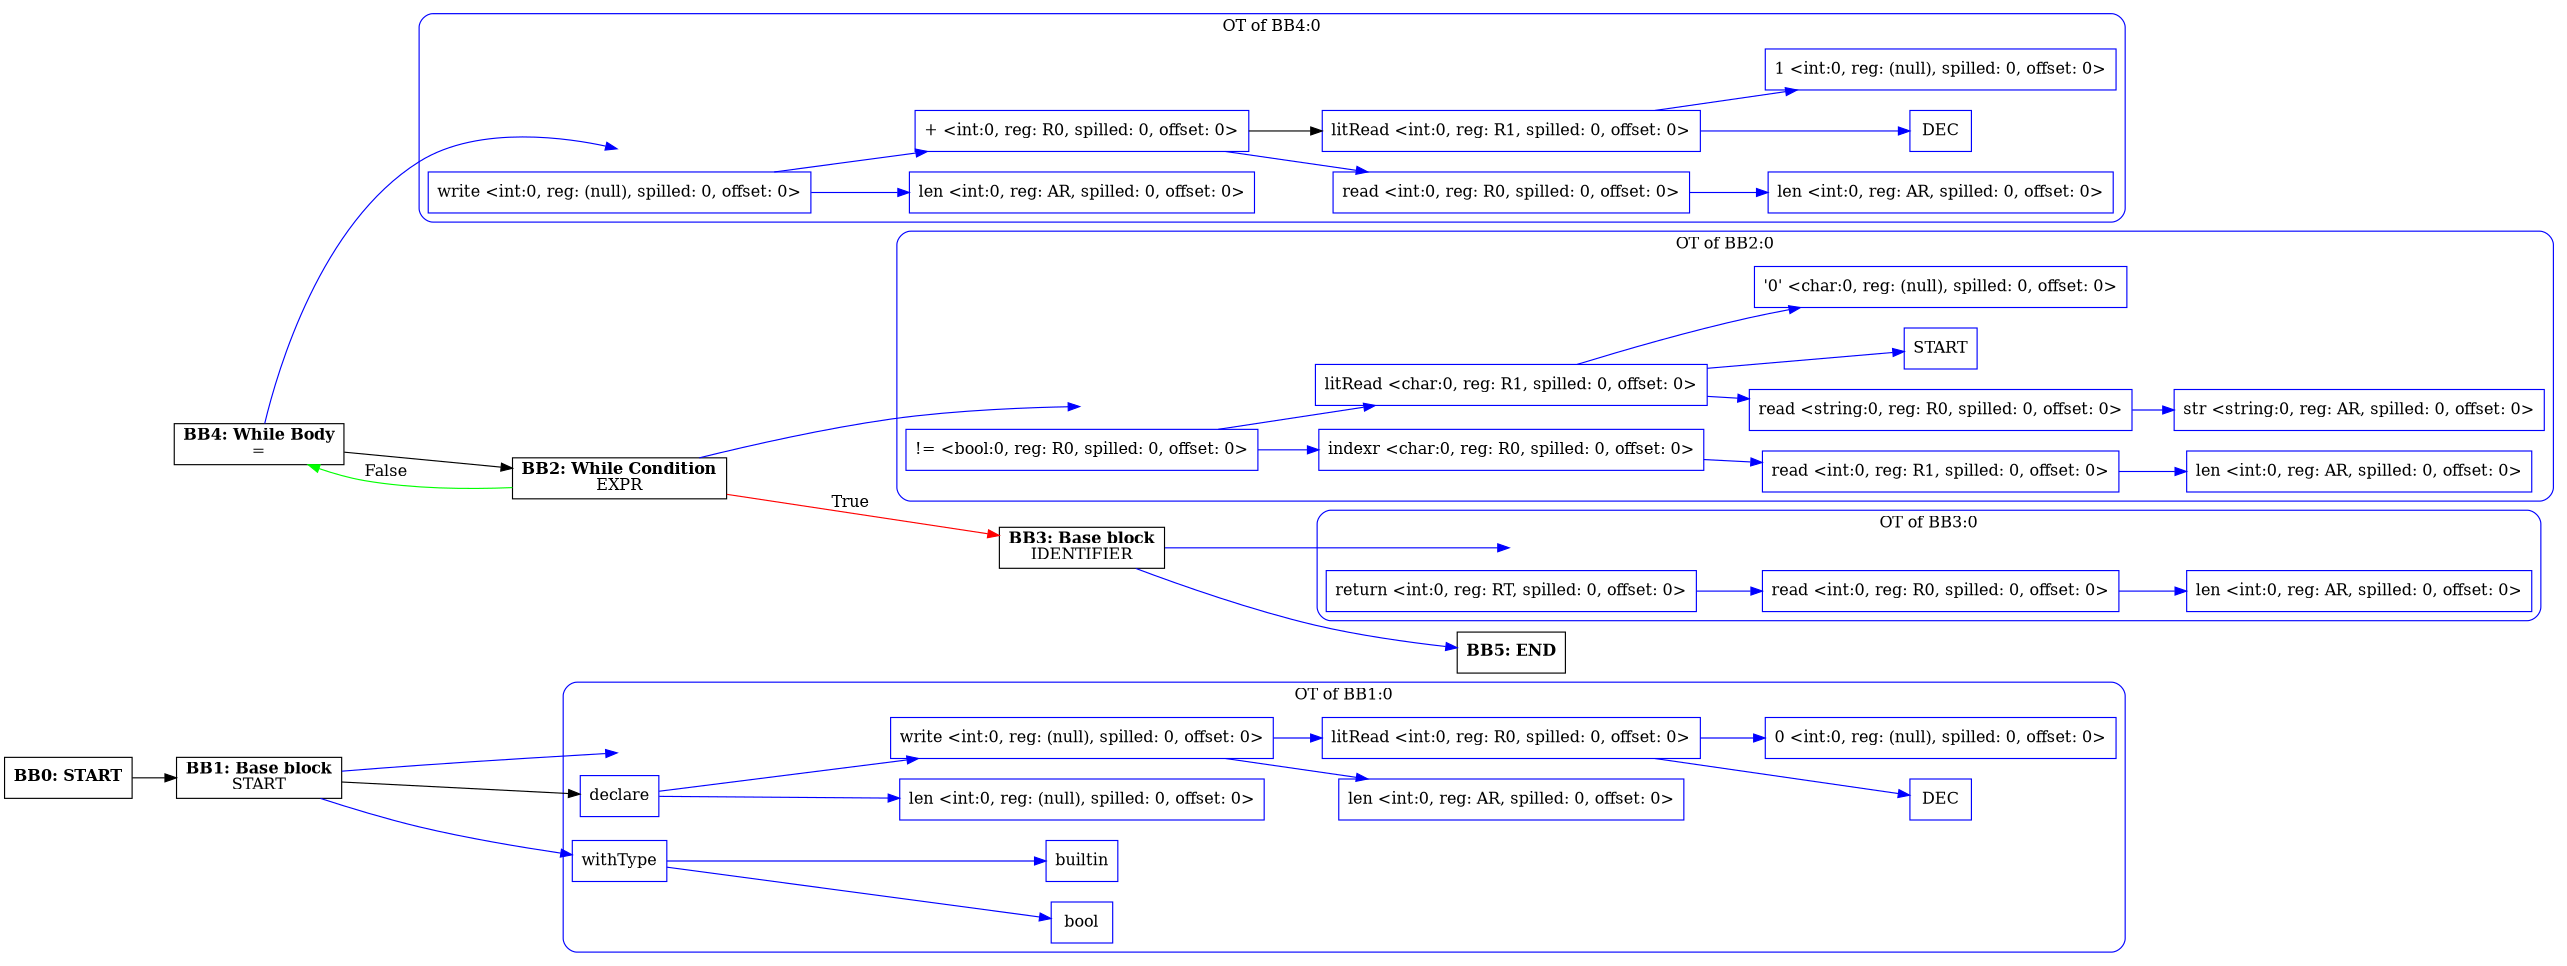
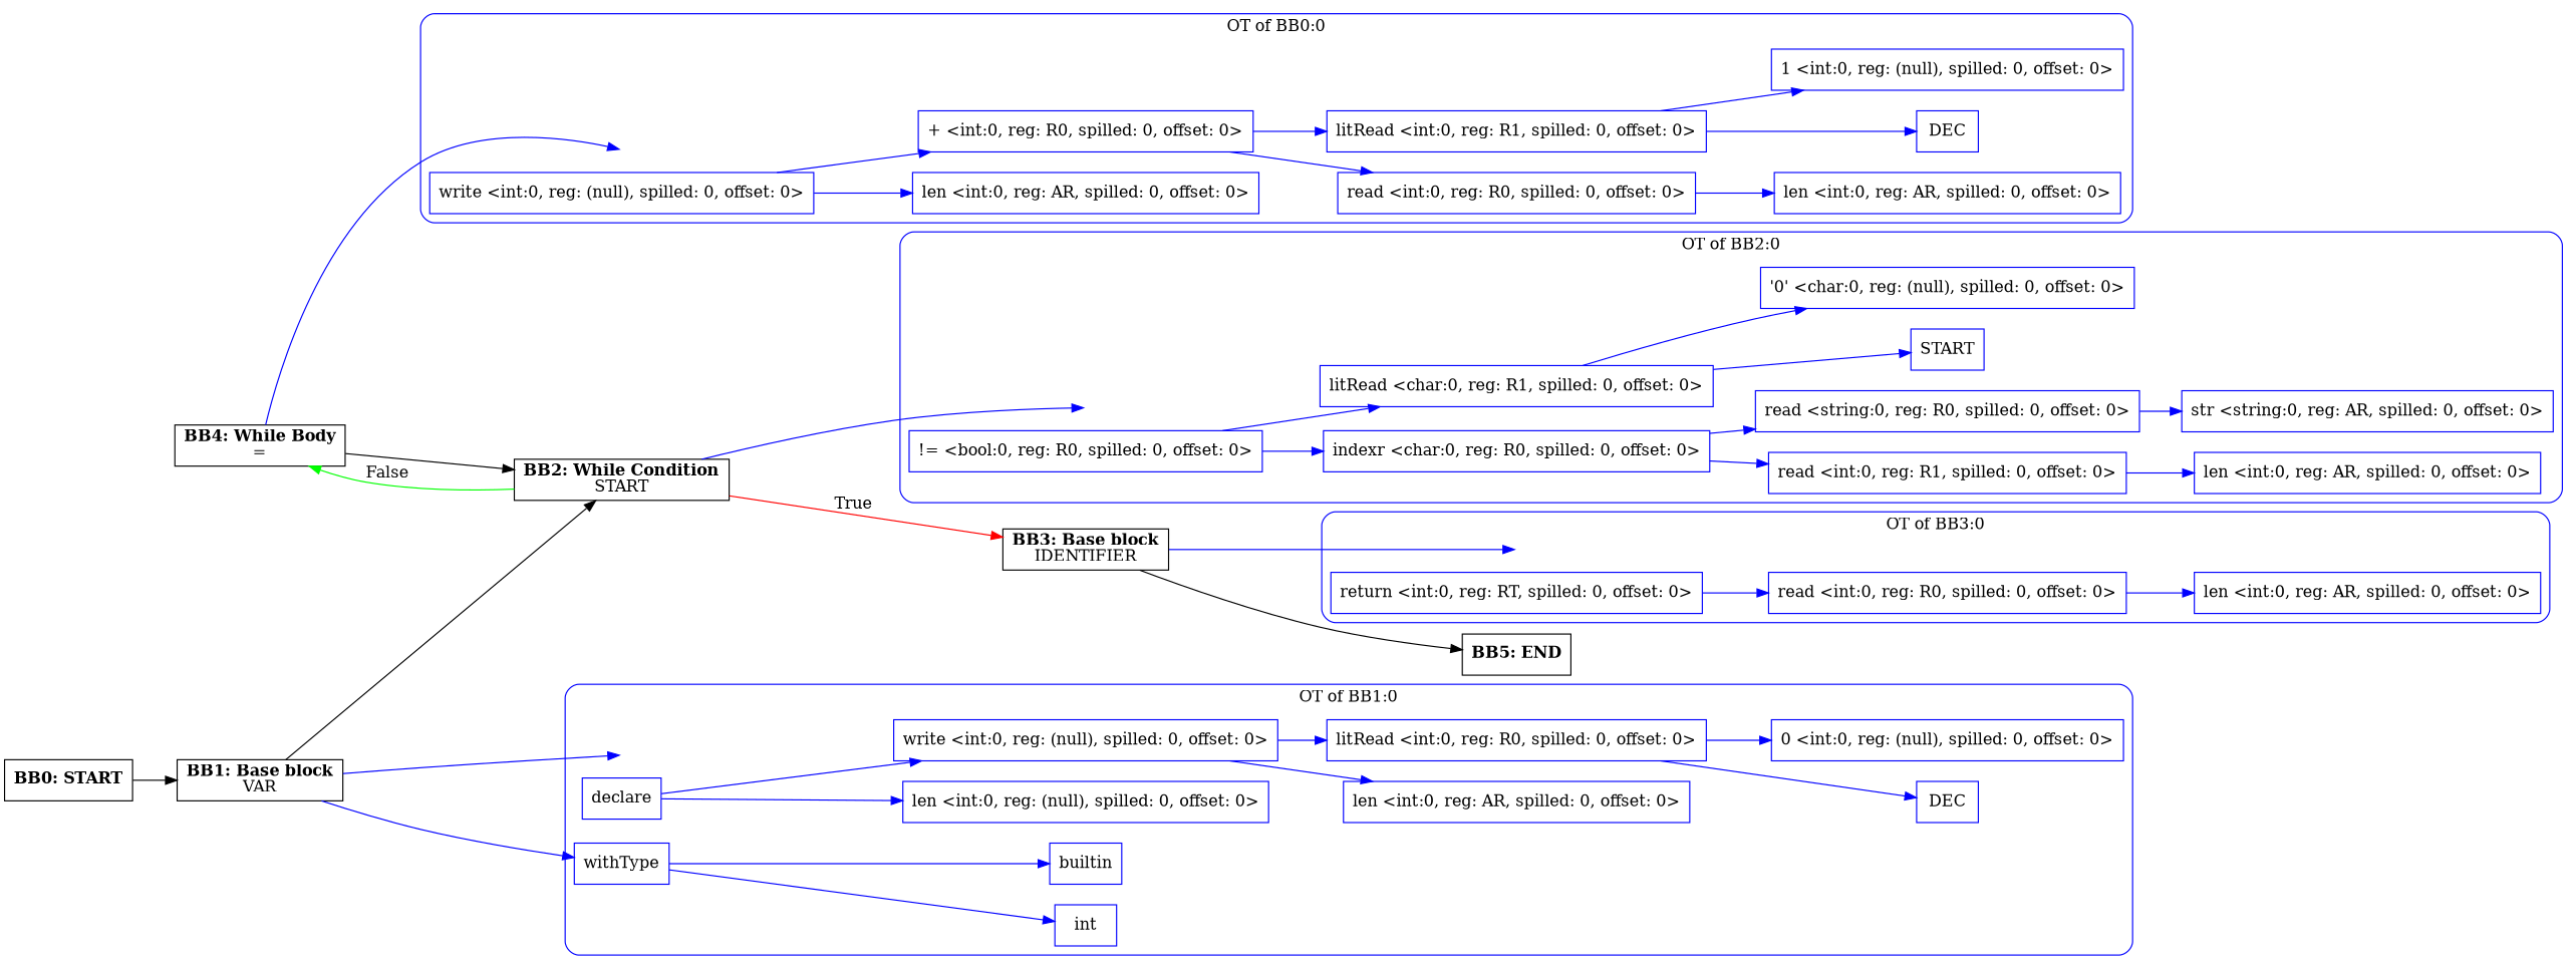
  digraph {
    compound=true
    rankdir=LR
    splines=true
    node [shape=rectangle color=blue]
    edge [color=blue]
    entry0 [shape=point style=invis color=""]
    n2 [label="write <int:0, reg: (null), spilled: 0, offset: 0>"]
    n3 [label="len <int:0, reg: AR, spilled: 0, offset: 0>"]
    n4 [label="+ <int:0, reg: R0, spilled: 0, offset: 0>"]
    n5 [label="read <int:0, reg: R0, spilled: 0, offset: 0>"]
    n6 [label="litRead <int:0, reg: R1, spilled: 0, offset: 0>"]
    n7 [label="len <int:0, reg: AR, spilled: 0, offset: 0>"]
    n8 [label=DEC]
    n9 [label="1 <int:0, reg: (null), spilled: 0, offset: 0>"]
    entry1 [shape=point style=invis color=""]
    n11 [label="return <int:0, reg: RT, spilled: 0, offset: 0>"]
    n12 [label="read <int:0, reg: R0, spilled: 0, offset: 0>"]
    n13 [label="len <int:0, reg: AR, spilled: 0, offset: 0>"]
    entry2 [shape=point style=invis color=""]
    n15 [label="!= <bool:0, reg: R0, spilled: 0, offset: 0>"]
    n16 [label="indexr <char:0, reg: R0, spilled: 0, offset: 0>"]
    n17 [label="litRead <char:0, reg: R1, spilled: 0, offset: 0>"]
    n18 [label="read <string:0, reg: R0, spilled: 0, offset: 0>"]
    n19 [label="read <int:0, reg: R1, spilled: 0, offset: 0>"]
    n20 [label="str <string:0, reg: AR, spilled: 0, offset: 0>"]
    n21 [label="len <int:0, reg: AR, spilled: 0, offset: 0>"]
    n22 [label=START]
    n23 [label="'\0' <char:0, reg: (null), spilled: 0, offset: 0>"]
    entry3 [shape=point style=invis color=""]
    n25 [label=declare]
    n26 [label=withType]
    n27 [label="len <int:0, reg: (null), spilled: 0, offset: 0>"]
    n28 [label="write <int:0, reg: (null), spilled: 0, offset: 0>"]
-   n29 [label=bool]
+   n29 [label=int]
    n30 [label=builtin]
    n31 [label="len <int:0, reg: AR, spilled: 0, offset: 0>"]
    n32 [label="litRead <int:0, reg: R0, spilled: 0, offset: 0>"]
    n33 [label=DEC]
    n34 [label="0 <int:0, reg: (null), spilled: 0, offset: 0>"]
    n35 [label=<<B>BB5: END</B><BR ALIGN="CENTER"/>> color=""]
    n36 [label=<<B>BB4: While Body</B><BR ALIGN="CENTER"/>=<BR ALIGN="CENTER"/>> color=""]
-   n37 [label=<<B>BB2: While Condition</B><BR ALIGN="CENTER"/>EXPR<BR ALIGN="CENTER"/>> color=""]
+   n37 [label=<<B>BB2: While Condition</B><BR ALIGN="CENTER"/>START<BR ALIGN="CENTER"/>> color=""]
    n38 [label=<<B>BB3: Base block</B><BR ALIGN="CENTER"/>IDENTIFIER<BR ALIGN="CENTER"/>> color=""]
-   n39 [label=<<B>BB1: Base block</B><BR ALIGN="CENTER"/>START<BR ALIGN="CENTER"/>> color=""]
+   n39 [label=<<B>BB1: Base block</B><BR ALIGN="CENTER"/>VAR<BR ALIGN="CENTER"/>> color=""]
    n40 [label=<<B>BB0: START</B><BR ALIGN="CENTER"/>> color=""]
    subgraph cluster_1 {
      color=blue
-     label="OT of BB4:0"
+     label="OT of BB0:0"
      style=rounded
      entry0
      n2
      n3
      n4
      n5
      n6
      n7
      n8
      n9
    }
    subgraph cluster_2 {
      color=blue
      label="OT of BB3:0"
      style=rounded
      entry1
      n11
      n12
      n13
    }
    subgraph cluster_3 {
      color=blue
      label="OT of BB2:0"
      style=rounded
      entry2
      n15
      n16
      n17
      n18
      n19
      n20
      n21
      n22
      n23
    }
    subgraph cluster_4 {
      color=blue
      label="OT of BB1:0"
      style=rounded
      entry3
      n25
      n26
      n27
      n28
      n29
      n30
      n31
      n32
      n33
      n34
    }
    n2 -> n3
    n2 -> n4
    n4 -> n5
-   n4 -> n6 [color=black]
+   n4 -> n6
    n5 -> n7
    n6 -> n8
    n6 -> n9
    n11 -> n12
    n12 -> n13
    n15 -> n16
    n15 -> n17
-   n17 -> n18
+   n16 -> n18
    n16 -> n19
    n17 -> n22
    n17 -> n23
    n18 -> n20
    n19 -> n21
    n25 -> n27
    n25 -> n28
    n26 -> n29
    n26 -> n30
    n28 -> n31
    n28 -> n32
    n32 -> n33
    n32 -> n34
    n36 -> entry0
    n36 -> n37 [color=""]
    n37 -> entry2
    n37 -> n36 [color=green label=False]
    n37 -> n38 [color=red label=True]
    n38 -> entry1
-   n38 -> n35
+   n38 -> n35 [color=""]
    n39 -> entry3
    n39 -> n26
-   n39 -> n25 [color=""]
+   n39 -> n37 [color=""]
    n40 -> n39 [color=""]
  }
